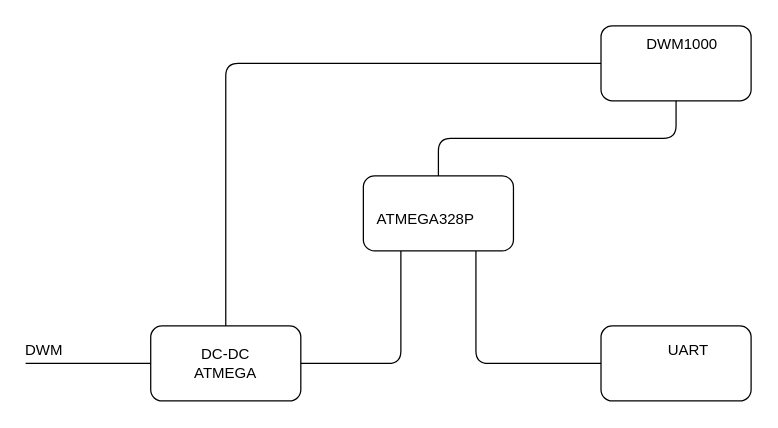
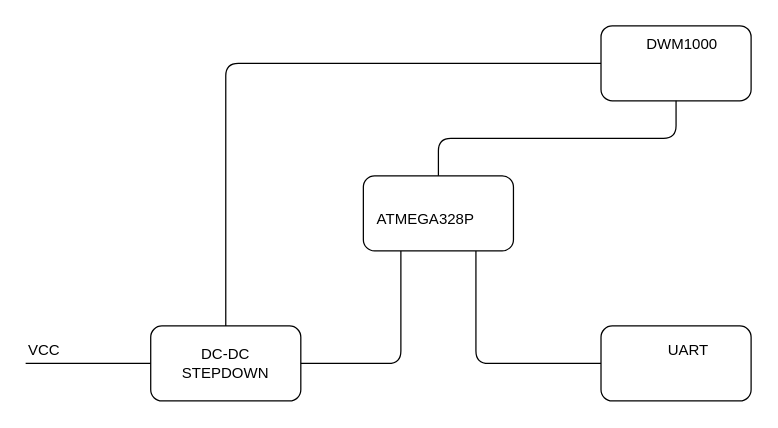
  <mxCell id="0" />
  <mxCell id="1" parent="0" />
  <mxCell id="2" value="" style="rounded=1;whiteSpace=wrap;html=1;" vertex="1" parent="1"><mxGeometry x="290" y="140" width="120" height="60" as="geometry" /></mxCell>
  <mxCell id="3" value="ATMEGA328P" style="text;html=1;strokeColor=none;fillColor=none;align=center;verticalAlign=middle;whiteSpace=wrap;rounded=0;" vertex="1" parent="1"><mxGeometry x="300" y="165" width="80" height="20" as="geometry" /></mxCell>
  <mxCell id="4" value="" style="rounded=1;whiteSpace=wrap;html=1;" vertex="1" parent="1"><mxGeometry x="120" y="260" width="120" height="60" as="geometry" /></mxCell>
- <mxCell id="5" value="DC-DC ATMEGA" style="text;html=1;strokeColor=none;fillColor=none;align=center;verticalAlign=middle;whiteSpace=wrap;rounded=0;" vertex="1" parent="1"><mxGeometry x="140" y="280" width="80" height="20" as="geometry" /></mxCell>
+ <mxCell id="5" value="DC-DC STEPDOWN" style="text;html=1;strokeColor=none;fillColor=none;align=center;verticalAlign=middle;whiteSpace=wrap;rounded=0;" vertex="1" parent="1"><mxGeometry x="140" y="280" width="80" height="20" as="geometry" /></mxCell>
  <mxCell id="6" value="" style="rounded=1;whiteSpace=wrap;html=1;" vertex="1" parent="1"><mxGeometry x="480" width="120" height="60" as="geometry" y="20" /></mxCell>
  <mxCell id="7" value="DWM1000" style="text;html=1;strokeColor=none;fillColor=none;align=center;verticalAlign=middle;whiteSpace=wrap;rounded=0;" vertex="1" parent="1"><mxGeometry x="505" y="25" width="80" height="20" as="geometry" /></mxCell>
  <mxCell id="8" value="" style="rounded=1;whiteSpace=wrap;html=1;" vertex="1" parent="1"><mxGeometry x="480" y="260" width="120" height="60" as="geometry" /></mxCell>
  <mxCell id="9" value="UART" style="text;html=1;strokeColor=none;fillColor=none;align=center;verticalAlign=middle;whiteSpace=wrap;rounded=0;" vertex="1" parent="1"><mxGeometry x="530" y="270" width="40" height="20" as="geometry" /></mxCell>
- <mxCell id="10" value="DWM" style="text;html=1;strokeColor=none;fillColor=none;align=center;verticalAlign=middle;whiteSpace=wrap;rounded=0;" vertex="1" parent="1"><mxGeometry y="270" width="30" height="20" as="geometry" x="20" /></mxCell>
+ <mxCell id="10" value="VCC" style="text;html=1;strokeColor=none;fillColor=none;align=center;verticalAlign=middle;whiteSpace=wrap;rounded=0;" vertex="1" parent="1"><mxGeometry y="270" width="30" height="20" as="geometry" x="20" /></mxCell>
  <mxCell id="11" value="" style="endArrow=none;html=1;entryX=0;entryY=0.5;entryDx=0;entryDy=0;" edge="1" parent="1" target="4"><mxGeometry width="50" height="50" relative="1" as="geometry"><mxPoint y="290" as="sourcePoint" x="20" /><mxPoint x="80" y="340" as="targetPoint" /></mxGeometry></mxCell>
  <mxCell id="12" value="" style="endArrow=none;html=1;entryX=0.5;entryY=1;entryDx=0;entryDy=0;exitX=0.5;exitY=0;exitDx=0;exitDy=0;" edge="1" parent="1" source="2" target="6"><mxGeometry width="50" height="50" relative="1" as="geometry"><mxPoint x="30" y="390" as="sourcePoint" /><mxPoint x="80" y="340" as="targetPoint" /><Array as="points"><mxPoint x="350" y="110" /><mxPoint x="540" y="110" /></Array></mxGeometry></mxCell>
  <mxCell id="13" value="" style="endArrow=none;html=1;exitX=0;exitY=0.5;exitDx=0;exitDy=0;entryX=0.75;entryY=1;entryDx=0;entryDy=0;" edge="1" parent="1" source="8" target="2"><mxGeometry width="50" height="50" relative="1" as="geometry"><mxPoint x="30" y="390" as="sourcePoint" /><mxPoint x="80" y="340" as="targetPoint" /><Array as="points"><mxPoint x="380" y="290" /></Array></mxGeometry></mxCell>
  <mxCell id="14" value="" style="endArrow=none;html=1;entryX=0;entryY=0.5;entryDx=0;entryDy=0;exitX=0.5;exitY=0;exitDx=0;exitDy=0;" edge="1" parent="1" source="4" target="6"><mxGeometry width="50" height="50" relative="1" as="geometry"><mxPoint x="30" y="390" as="sourcePoint" /><mxPoint x="80" y="340" as="targetPoint" /><Array as="points"><mxPoint x="180" y="50" /></Array></mxGeometry></mxCell>
  <mxCell id="15" value="" style="endArrow=none;html=1;entryX=0.25;entryY=1;entryDx=0;entryDy=0;exitX=1;exitY=0.5;exitDx=0;exitDy=0;" edge="1" parent="1" source="4" target="2"><mxGeometry width="50" height="50" relative="1" as="geometry"><mxPoint x="30" y="390" as="sourcePoint" /><mxPoint x="80" y="340" as="targetPoint" /><Array as="points"><mxPoint x="320" y="290" /></Array></mxGeometry></mxCell>
